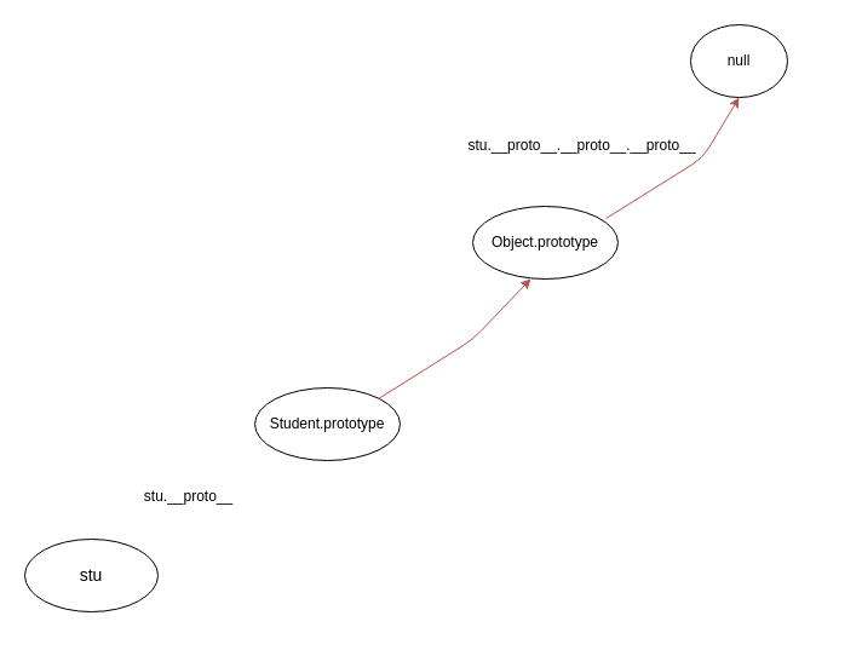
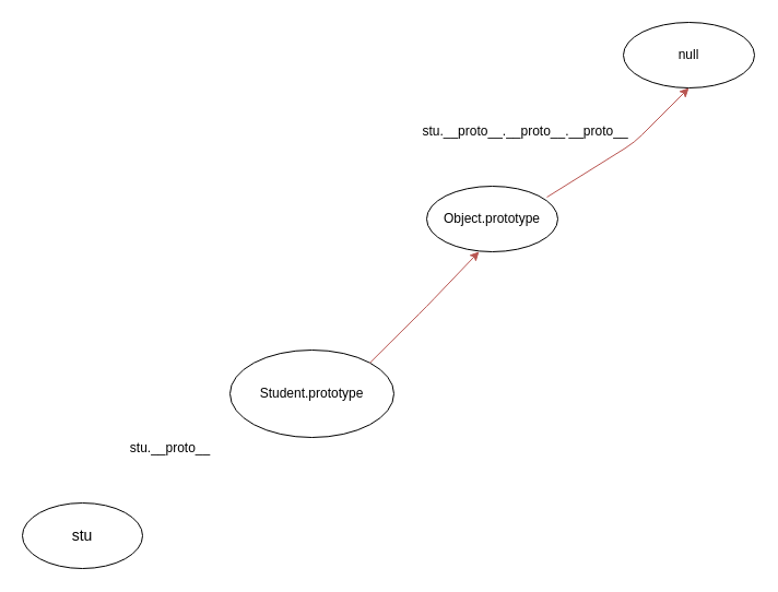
  <mxCell id="0" />
  <mxCell id="1" parent="0" />
- <mxCell id="2" value="&lt;font style=&quot;font-size: 14px&quot;&gt;stu&lt;/font&gt;" style="ellipse;whiteSpace=wrap;html=1;" parent="1" vertex="1"><mxGeometry x="20" y="445" width="110" height="60" as="geometry" /></mxCell>
- <mxCell id="3" value="Student.prototype" style="ellipse;whiteSpace=wrap;html=1;" parent="1" vertex="1"><mxGeometry x="210" y="320" width="120" height="60" as="geometry" /></mxCell>
+ <mxCell id="2" value="&lt;font style=&quot;font-size: 14px&quot;&gt;stu&lt;/font&gt;" style="ellipse;whiteSpace=wrap;html=1;" parent="1" vertex="1"><mxGeometry x="20" y="460" width="110" height="60" as="geometry" /></mxCell>
+ <mxCell id="3" value="Student.prototype" style="ellipse;whiteSpace=wrap;html=1;" parent="1" vertex="1"><mxGeometry x="210" y="320" width="150" height="80" as="geometry" /></mxCell>
  <mxCell id="4" value="stu.__proto__" style="text;html=1;align=center;verticalAlign=middle;resizable=0;points=[];autosize=1;" parent="1" vertex="1"><mxGeometry x="110" y="400" width="90" height="20" as="geometry" /></mxCell>
  <mxCell id="5" value="Object.prototype" style="ellipse;whiteSpace=wrap;html=1;" parent="1" vertex="1"><mxGeometry x="390" y="170" width="120" height="60" as="geometry" /></mxCell>
  <mxCell id="6" value="" style="endArrow=classic;html=1;exitX=1;exitY=0;exitDx=0;exitDy=0;entryX=0.4;entryY=0.997;entryDx=0;entryDy=0;entryPerimeter=0;fillColor=#f8cecc;strokeColor=#b85450;" parent="1" source="3" target="5" edge="1"><mxGeometry width="50" height="50" relative="1" as="geometry"><mxPoint x="270" y="310" as="sourcePoint" /><mxPoint x="424" y="230" as="targetPoint" /><Array as="points"><mxPoint x="390" y="280" /></Array></mxGeometry></mxCell>
- <mxCell id="7" value="null" style="ellipse;whiteSpace=wrap;html=1;" parent="1" vertex="1"><mxGeometry x="570" y="20" width="80" height="60" as="geometry" /></mxCell>
+ <mxCell id="7" value="null" style="ellipse;whiteSpace=wrap;html=1;" parent="1" vertex="1"><mxGeometry x="570" y="20" width="120" height="60" as="geometry" /></mxCell>
  <mxCell id="8" value="" style="endArrow=classic;html=1;entryX=0.5;entryY=1;entryDx=0;entryDy=0;exitX=0.917;exitY=0.167;exitDx=0;exitDy=0;exitPerimeter=0;fillColor=#f8cecc;strokeColor=#b85450;" parent="1" source="5" target="7" edge="1"><mxGeometry width="50" height="50" relative="1" as="geometry"><mxPoint x="510" y="190" as="sourcePoint" /><mxPoint x="560" y="140" as="targetPoint" /><Array as="points"><mxPoint x="580" y="130" /></Array></mxGeometry></mxCell>
  <mxCell id="9" value="stu.__proto__.__proto__.__proto__" style="text;html=1;align=center;verticalAlign=middle;resizable=0;points=[];autosize=1;" parent="1" vertex="1"><mxGeometry x="380" y="110" width="200" height="20" as="geometry" /></mxCell>
